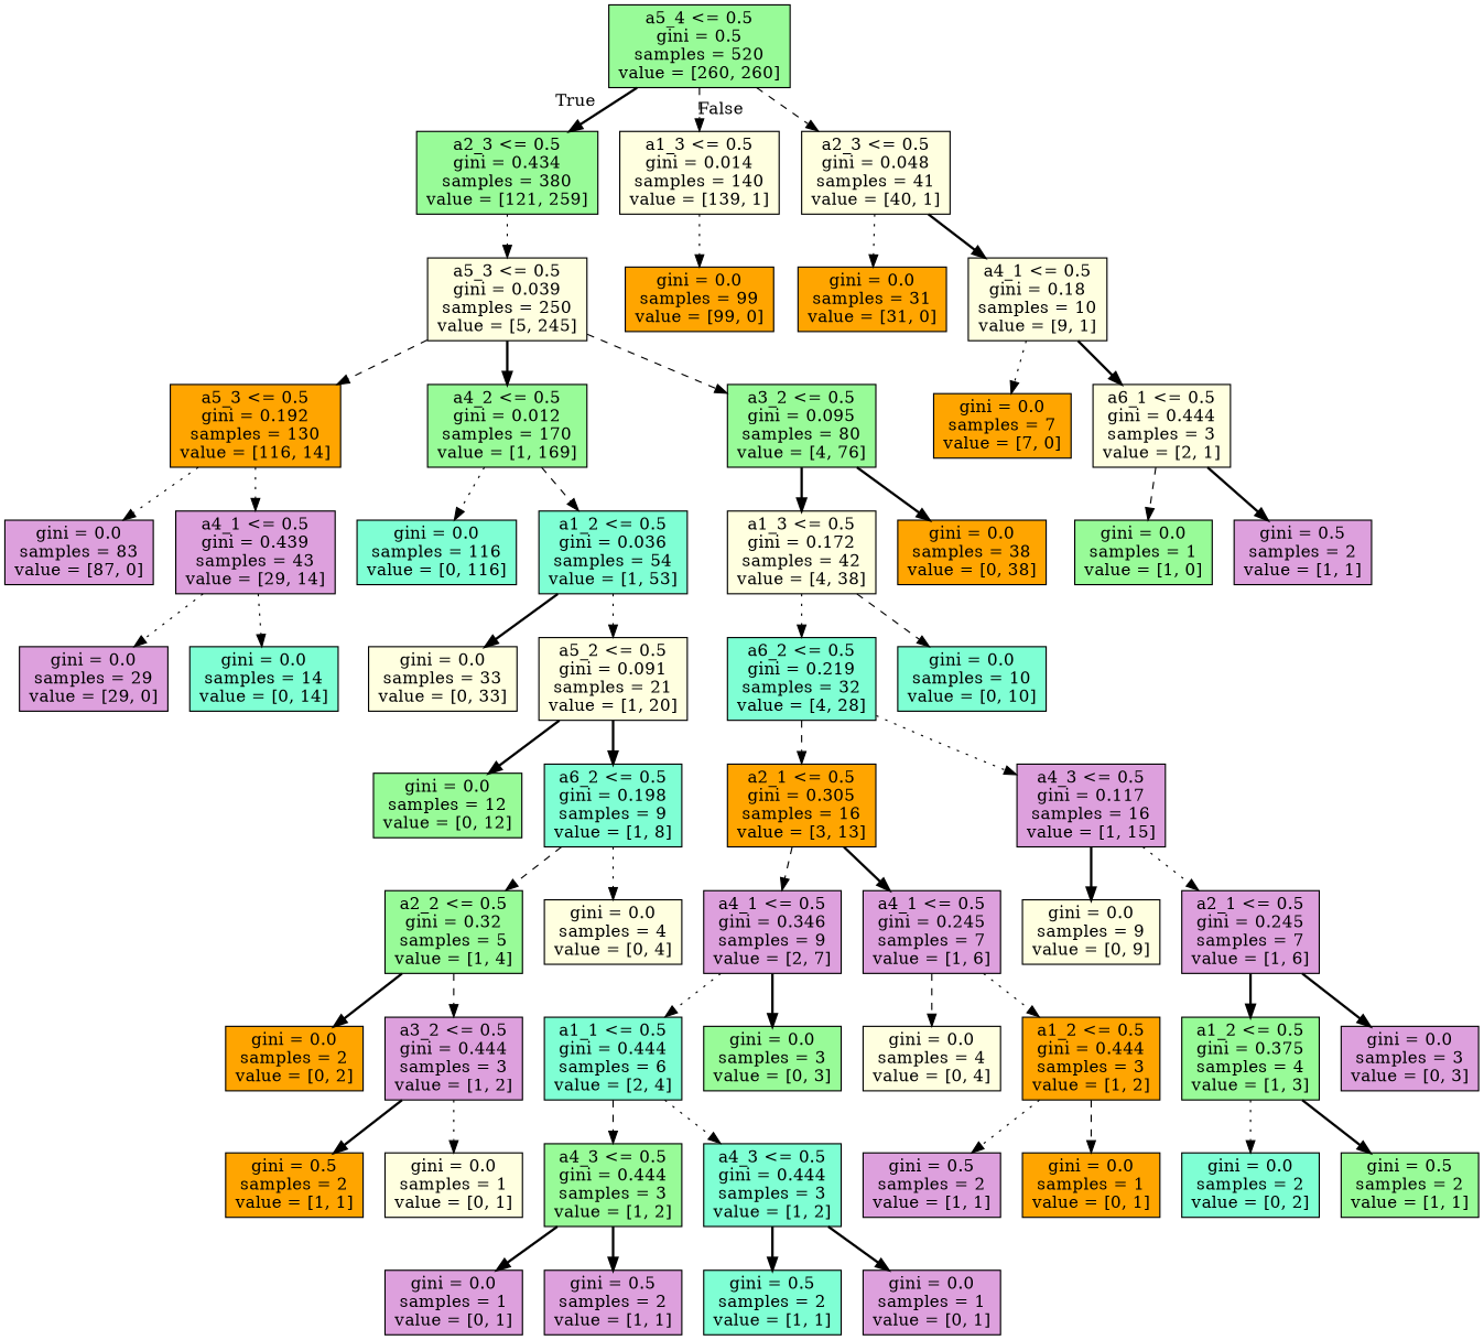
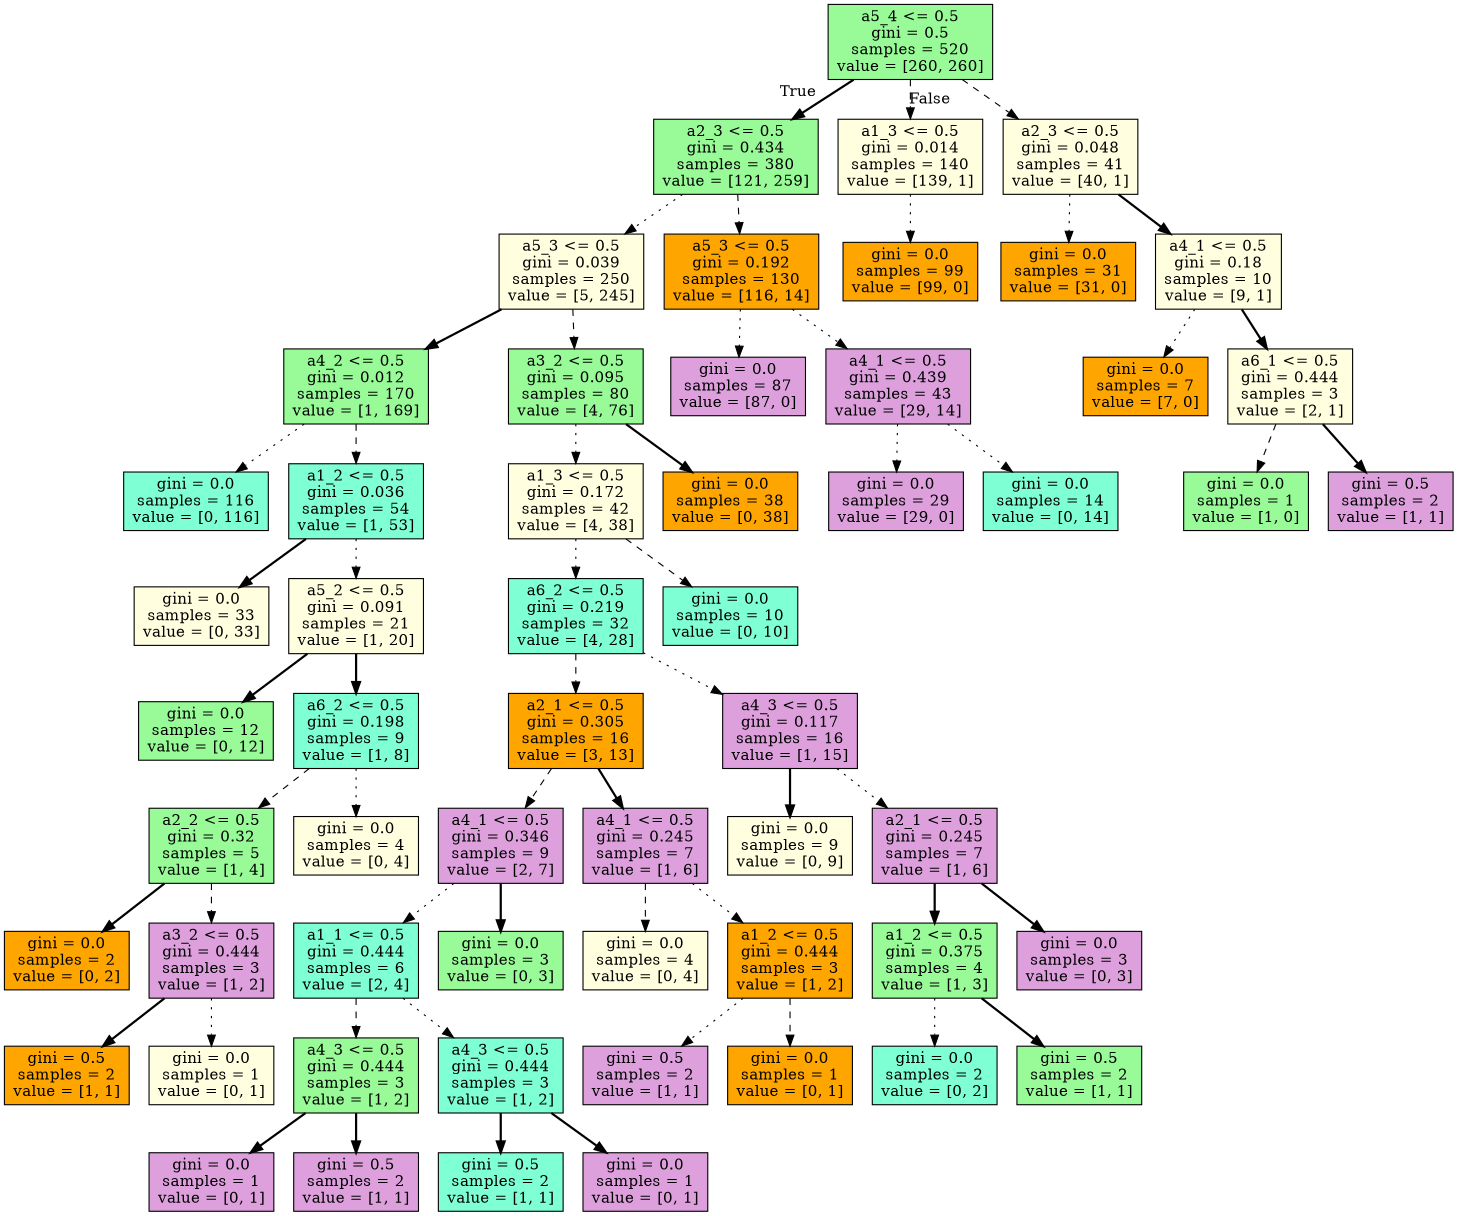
  digraph {
    node [fillcolor=plum shape=box style=filled]
    edge [style=bold]
    n1 [fillcolor=palegreen label="a5_4 <= 0.5\ngini = 0.5\nsamples = 520\nvalue = [260, 260]"]
    n2 [fillcolor=palegreen label="a2_3 <= 0.5\ngini = 0.434\nsamples = 380\nvalue = [121, 259]"]
    n3 [fillcolor=lightyellow label="a1_3 <= 0.5\ngini = 0.014\nsamples = 140\nvalue = [139, 1]"]
    n4 [fillcolor=lightyellow label="a2_3 <= 0.5\ngini = 0.048\nsamples = 41\nvalue = [40, 1]"]
    n5 [fillcolor=lightyellow label="a5_3 <= 0.5\ngini = 0.039\nsamples = 250\nvalue = [5, 245]"]
    n6 [fillcolor=orange label="a5_3 <= 0.5\ngini = 0.192\nsamples = 130\nvalue = [116, 14]"]
    n7 [fillcolor=orange label="gini = 0.0\nsamples = 99\nvalue = [99, 0]"]
    n8 [fillcolor=palegreen label="a4_2 <= 0.5\ngini = 0.012\nsamples = 170\nvalue = [1, 169]"]
    n9 [fillcolor=palegreen label="a3_2 <= 0.5\ngini = 0.095\nsamples = 80\nvalue = [4, 76]"]
-   n10 [label="gini = 0.0\nsamples = 83\nvalue = [87, 0]"]
+   n10 [label="gini = 0.0\nsamples = 87\nvalue = [87, 0]"]
    n11 [label="a4_1 <= 0.5\ngini = 0.439\nsamples = 43\nvalue = [29, 14]"]
    n12 [fillcolor=aquamarine label="gini = 0.0\nsamples = 116\nvalue = [0, 116]"]
    n13 [fillcolor=aquamarine label="a1_2 <= 0.5\ngini = 0.036\nsamples = 54\nvalue = [1, 53]"]
    n14 [fillcolor=lightyellow label="a1_3 <= 0.5\ngini = 0.172\nsamples = 42\nvalue = [4, 38]"]
    n15 [fillcolor=orange label="gini = 0.0\nsamples = 38\nvalue = [0, 38]"]
    n16 [fillcolor=lightyellow label="gini = 0.0\nsamples = 33\nvalue = [0, 33]"]
    n17 [fillcolor=lightyellow label="a5_2 <= 0.5\ngini = 0.091\nsamples = 21\nvalue = [1, 20]"]
    n18 [fillcolor=palegreen label="gini = 0.0\nsamples = 12\nvalue = [0, 12]"]
    n19 [fillcolor=aquamarine label="a6_2 <= 0.5\ngini = 0.198\nsamples = 9\nvalue = [1, 8]"]
    n20 [fillcolor=palegreen label="a2_2 <= 0.5\ngini = 0.32\nsamples = 5\nvalue = [1, 4]"]
    n21 [fillcolor=lightyellow label="gini = 0.0\nsamples = 4\nvalue = [0, 4]"]
    n22 [fillcolor=orange label="gini = 0.0\nsamples = 2\nvalue = [0, 2]"]
    n23 [label="a3_2 <= 0.5\ngini = 0.444\nsamples = 3\nvalue = [1, 2]"]
    n24 [fillcolor=orange label="gini = 0.5\nsamples = 2\nvalue = [1, 1]"]
    n25 [fillcolor=lightyellow label="gini = 0.0\nsamples = 1\nvalue = [0, 1]"]
    n26 [fillcolor=aquamarine label="a6_2 <= 0.5\ngini = 0.219\nsamples = 32\nvalue = [4, 28]"]
    n27 [fillcolor=aquamarine label="gini = 0.0\nsamples = 10\nvalue = [0, 10]"]
    n28 [fillcolor=orange label="a2_1 <= 0.5\ngini = 0.305\nsamples = 16\nvalue = [3, 13]"]
    n29 [label="a4_3 <= 0.5\ngini = 0.117\nsamples = 16\nvalue = [1, 15]"]
    n30 [label="a4_1 <= 0.5\ngini = 0.346\nsamples = 9\nvalue = [2, 7]"]
    n31 [label="a4_1 <= 0.5\ngini = 0.245\nsamples = 7\nvalue = [1, 6]"]
    n32 [fillcolor=lightyellow label="gini = 0.0\nsamples = 9\nvalue = [0, 9]"]
    n33 [label="a2_1 <= 0.5\ngini = 0.245\nsamples = 7\nvalue = [1, 6]"]
    n34 [fillcolor=aquamarine label="a1_1 <= 0.5\ngini = 0.444\nsamples = 6\nvalue = [2, 4]"]
    n35 [fillcolor=palegreen label="gini = 0.0\nsamples = 3\nvalue = [0, 3]"]
    n36 [fillcolor=lightyellow label="gini = 0.0\nsamples = 4\nvalue = [0, 4]"]
    n37 [fillcolor=orange label="a1_2 <= 0.5\ngini = 0.444\nsamples = 3\nvalue = [1, 2]"]
    n38 [fillcolor=palegreen label="a4_3 <= 0.5\ngini = 0.444\nsamples = 3\nvalue = [1, 2]"]
    n39 [fillcolor=aquamarine label="a4_3 <= 0.5\ngini = 0.444\nsamples = 3\nvalue = [1, 2]"]
    n40 [label="gini = 0.0\nsamples = 1\nvalue = [0, 1]"]
    n41 [label="gini = 0.5\nsamples = 2\nvalue = [1, 1]"]
    n42 [fillcolor=aquamarine label="gini = 0.5\nsamples = 2\nvalue = [1, 1]"]
    n43 [label="gini = 0.0\nsamples = 1\nvalue = [0, 1]"]
    n44 [label="gini = 0.5\nsamples = 2\nvalue = [1, 1]"]
    n45 [fillcolor=orange label="gini = 0.0\nsamples = 1\nvalue = [0, 1]"]
    n46 [fillcolor=palegreen label="a1_2 <= 0.5\ngini = 0.375\nsamples = 4\nvalue = [1, 3]"]
    n47 [label="gini = 0.0\nsamples = 3\nvalue = [0, 3]"]
    n48 [fillcolor=aquamarine label="gini = 0.0\nsamples = 2\nvalue = [0, 2]"]
    n49 [fillcolor=palegreen label="gini = 0.5\nsamples = 2\nvalue = [1, 1]"]
    n50 [label="gini = 0.0\nsamples = 29\nvalue = [29, 0]"]
    n51 [fillcolor=aquamarine label="gini = 0.0\nsamples = 14\nvalue = [0, 14]"]
    n52 [fillcolor=orange label="gini = 0.0\nsamples = 31\nvalue = [31, 0]"]
    n53 [fillcolor=lightyellow label="a4_1 <= 0.5\ngini = 0.18\nsamples = 10\nvalue = [9, 1]"]
    n54 [fillcolor=orange label="gini = 0.0\nsamples = 7\nvalue = [7, 0]"]
    n55 [fillcolor=lightyellow label="a6_1 <= 0.5\ngini = 0.444\nsamples = 3\nvalue = [2, 1]"]
    n56 [fillcolor=palegreen label="gini = 0.0\nsamples = 1\nvalue = [1, 0]"]
    n57 [label="gini = 0.5\nsamples = 2\nvalue = [1, 1]"]
    n1 -> n2 [headlabel=True labelangle=45 labeldistance=2.5]
    n1 -> n3 [headlabel=False labelangle=-45 labeldistance=2.5 style=dashed]
    n1 -> n4 [style=dashed]
    n2 -> n5 [style=dotted]
-   n5 -> n6 [style=dashed]
+   n2 -> n6 [style=dashed]
    n3 -> n7 [style=dotted]
    n4 -> n52 [style=dotted]
    n4 -> n53
    n5 -> n8
    n5 -> n9 [style=dashed]
    n6 -> n10 [style=dotted]
    n6 -> n11 [style=dotted]
    n8 -> n12 [style=dotted]
    n8 -> n13 [style=dashed]
-   n9 -> n14
+   n9 -> n14 [style=dotted]
    n9 -> n15
    n11 -> n50 [style=dotted]
    n11 -> n51 [style=dotted]
    n13 -> n16
    n13 -> n17 [style=dotted]
    n14 -> n26 [style=dotted]
    n14 -> n27 [style=dashed]
    n17 -> n18
    n17 -> n19
    n19 -> n20 [style=dashed]
    n19 -> n21 [style=dotted]
    n20 -> n22
    n20 -> n23 [style=dashed]
    n23 -> n24
    n23 -> n25 [style=dotted]
    n26 -> n28 [style=dashed]
    n26 -> n29 [style=dotted]
    n28 -> n30 [style=dashed]
    n28 -> n31
    n29 -> n32
    n29 -> n33 [style=dotted]
    n30 -> n34 [style=dotted]
    n30 -> n35
    n31 -> n36 [style=dashed]
    n31 -> n37 [style=dotted]
    n33 -> n46
    n33 -> n47
    n34 -> n38 [style=dashed]
    n34 -> n39 [style=dotted]
    n37 -> n44 [style=dotted]
    n37 -> n45 [style=dashed]
    n38 -> n40
    n38 -> n41
    n39 -> n42
    n39 -> n43
    n46 -> n48 [style=dotted]
    n46 -> n49
    n53 -> n54 [style=dotted]
    n53 -> n55
    n55 -> n56 [style=dashed]
    n55 -> n57
  }
